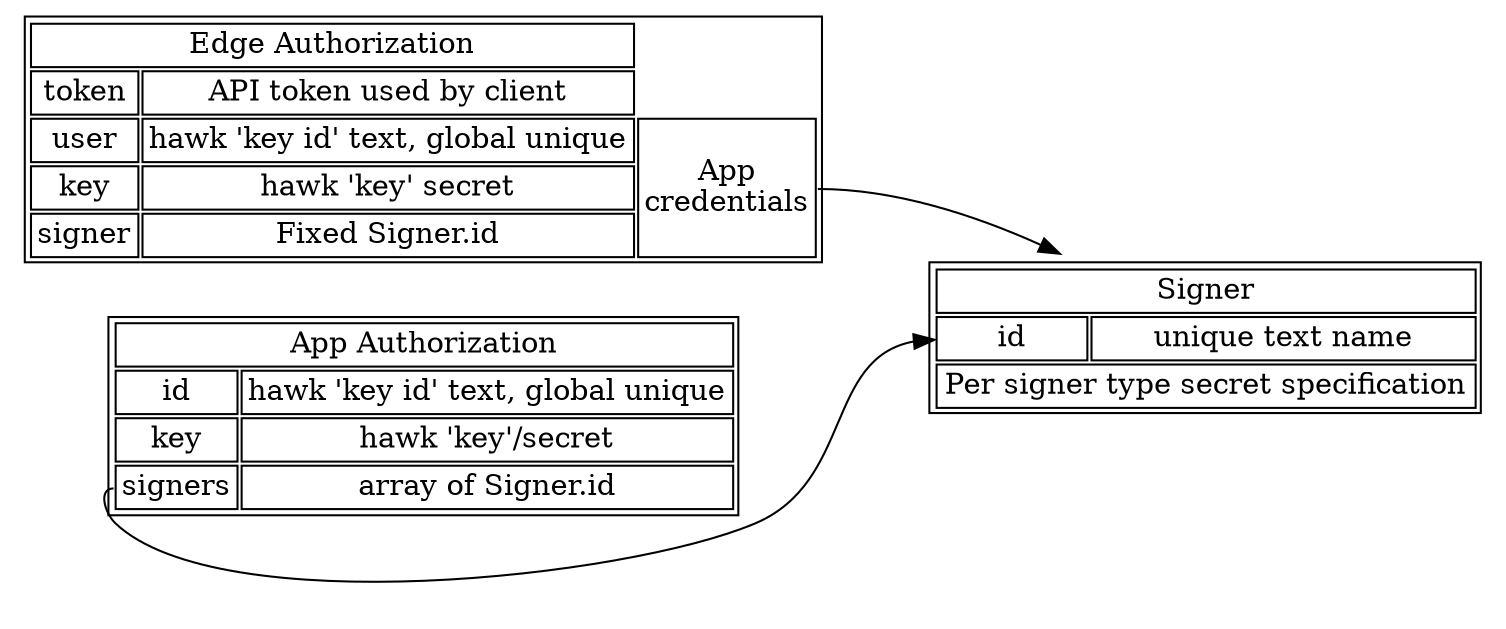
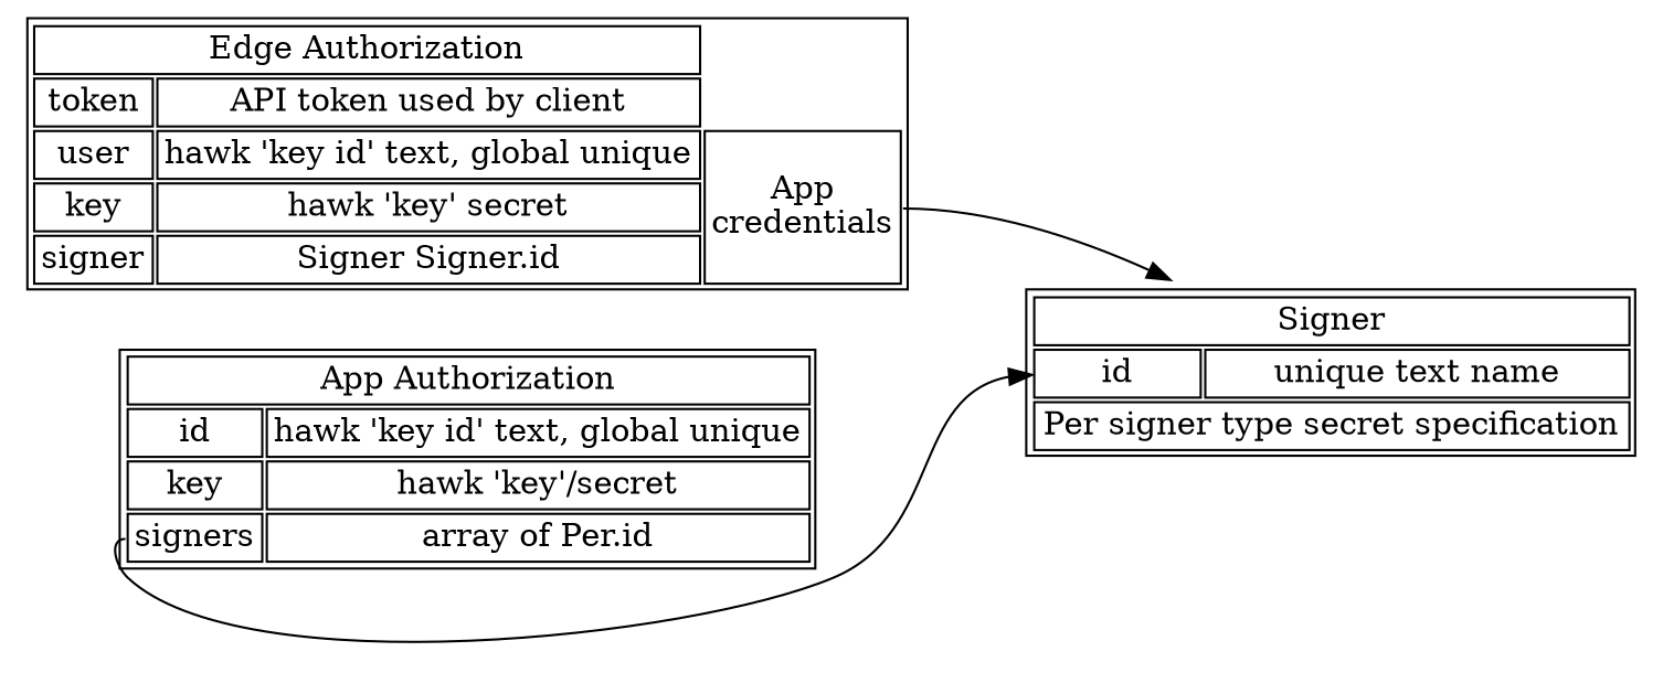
  digraph {
    rankdir=LR
    node [shape=none]
    n1 [label=<     <table>     <tr><td colspan="2">Signer</td></tr>     <tr><td port="1">id</td> <td>unique text name</td></tr>     <tr><td colspan="2">Per signer type secret specification</td></tr>     </table>>]
-   n2 [label=<     <table>     <tr><td colspan="2">App Authorization</td></tr>     <tr><td port="1">id</td>  <td>hawk 'key id' text, global unique</td></tr>     <tr><td port="2">key</td> <td>hawk 'key'/secret</td></tr>     <tr><td port="3">signers</td> <td>array of Signer.id</td></tr>     </table>>]
-   n3 [label=<     <table>     <tr><td colspan="2">Edge Authorization</td></tr>     <tr><td port="1">token</td> <td>API token used by client</td></tr>     <tr><td port="2">user</td>  <td>hawk 'key id' text, global unique</td>         <td port="5" rowspan="3">App<br/>credentials</td></tr>     <tr><td port="3">key</td>  <td>hawk 'key' secret</td></tr>     <tr><td port="4">signer</td> <td>Fixed Signer.id</td></tr>     </table>>]
+   n2 [label=<     <table>     <tr><td colspan="2">App Authorization</td></tr>     <tr><td port="1">id</td>  <td>hawk 'key id' text, global unique</td></tr>     <tr><td port="2">key</td> <td>hawk 'key'/secret</td></tr>     <tr><td port="3">signers</td> <td>array of Per.id</td></tr>     </table>>]
+   n3 [label=<     <table>     <tr><td colspan="2">Edge Authorization</td></tr>     <tr><td port="1">token</td> <td>API token used by client</td></tr>     <tr><td port="2">user</td>  <td>hawk 'key id' text, global unique</td>         <td port="5" rowspan="3">App<br/>credentials</td></tr>     <tr><td port="3">key</td>  <td>hawk 'key' secret</td></tr>     <tr><td port="4">signer</td> <td>Signer Signer.id</td></tr>     </table>>]
    n2 -> n1 [headport=1 tailport="3:w"]
    n3 -> n1 [tailport=5]
  }
